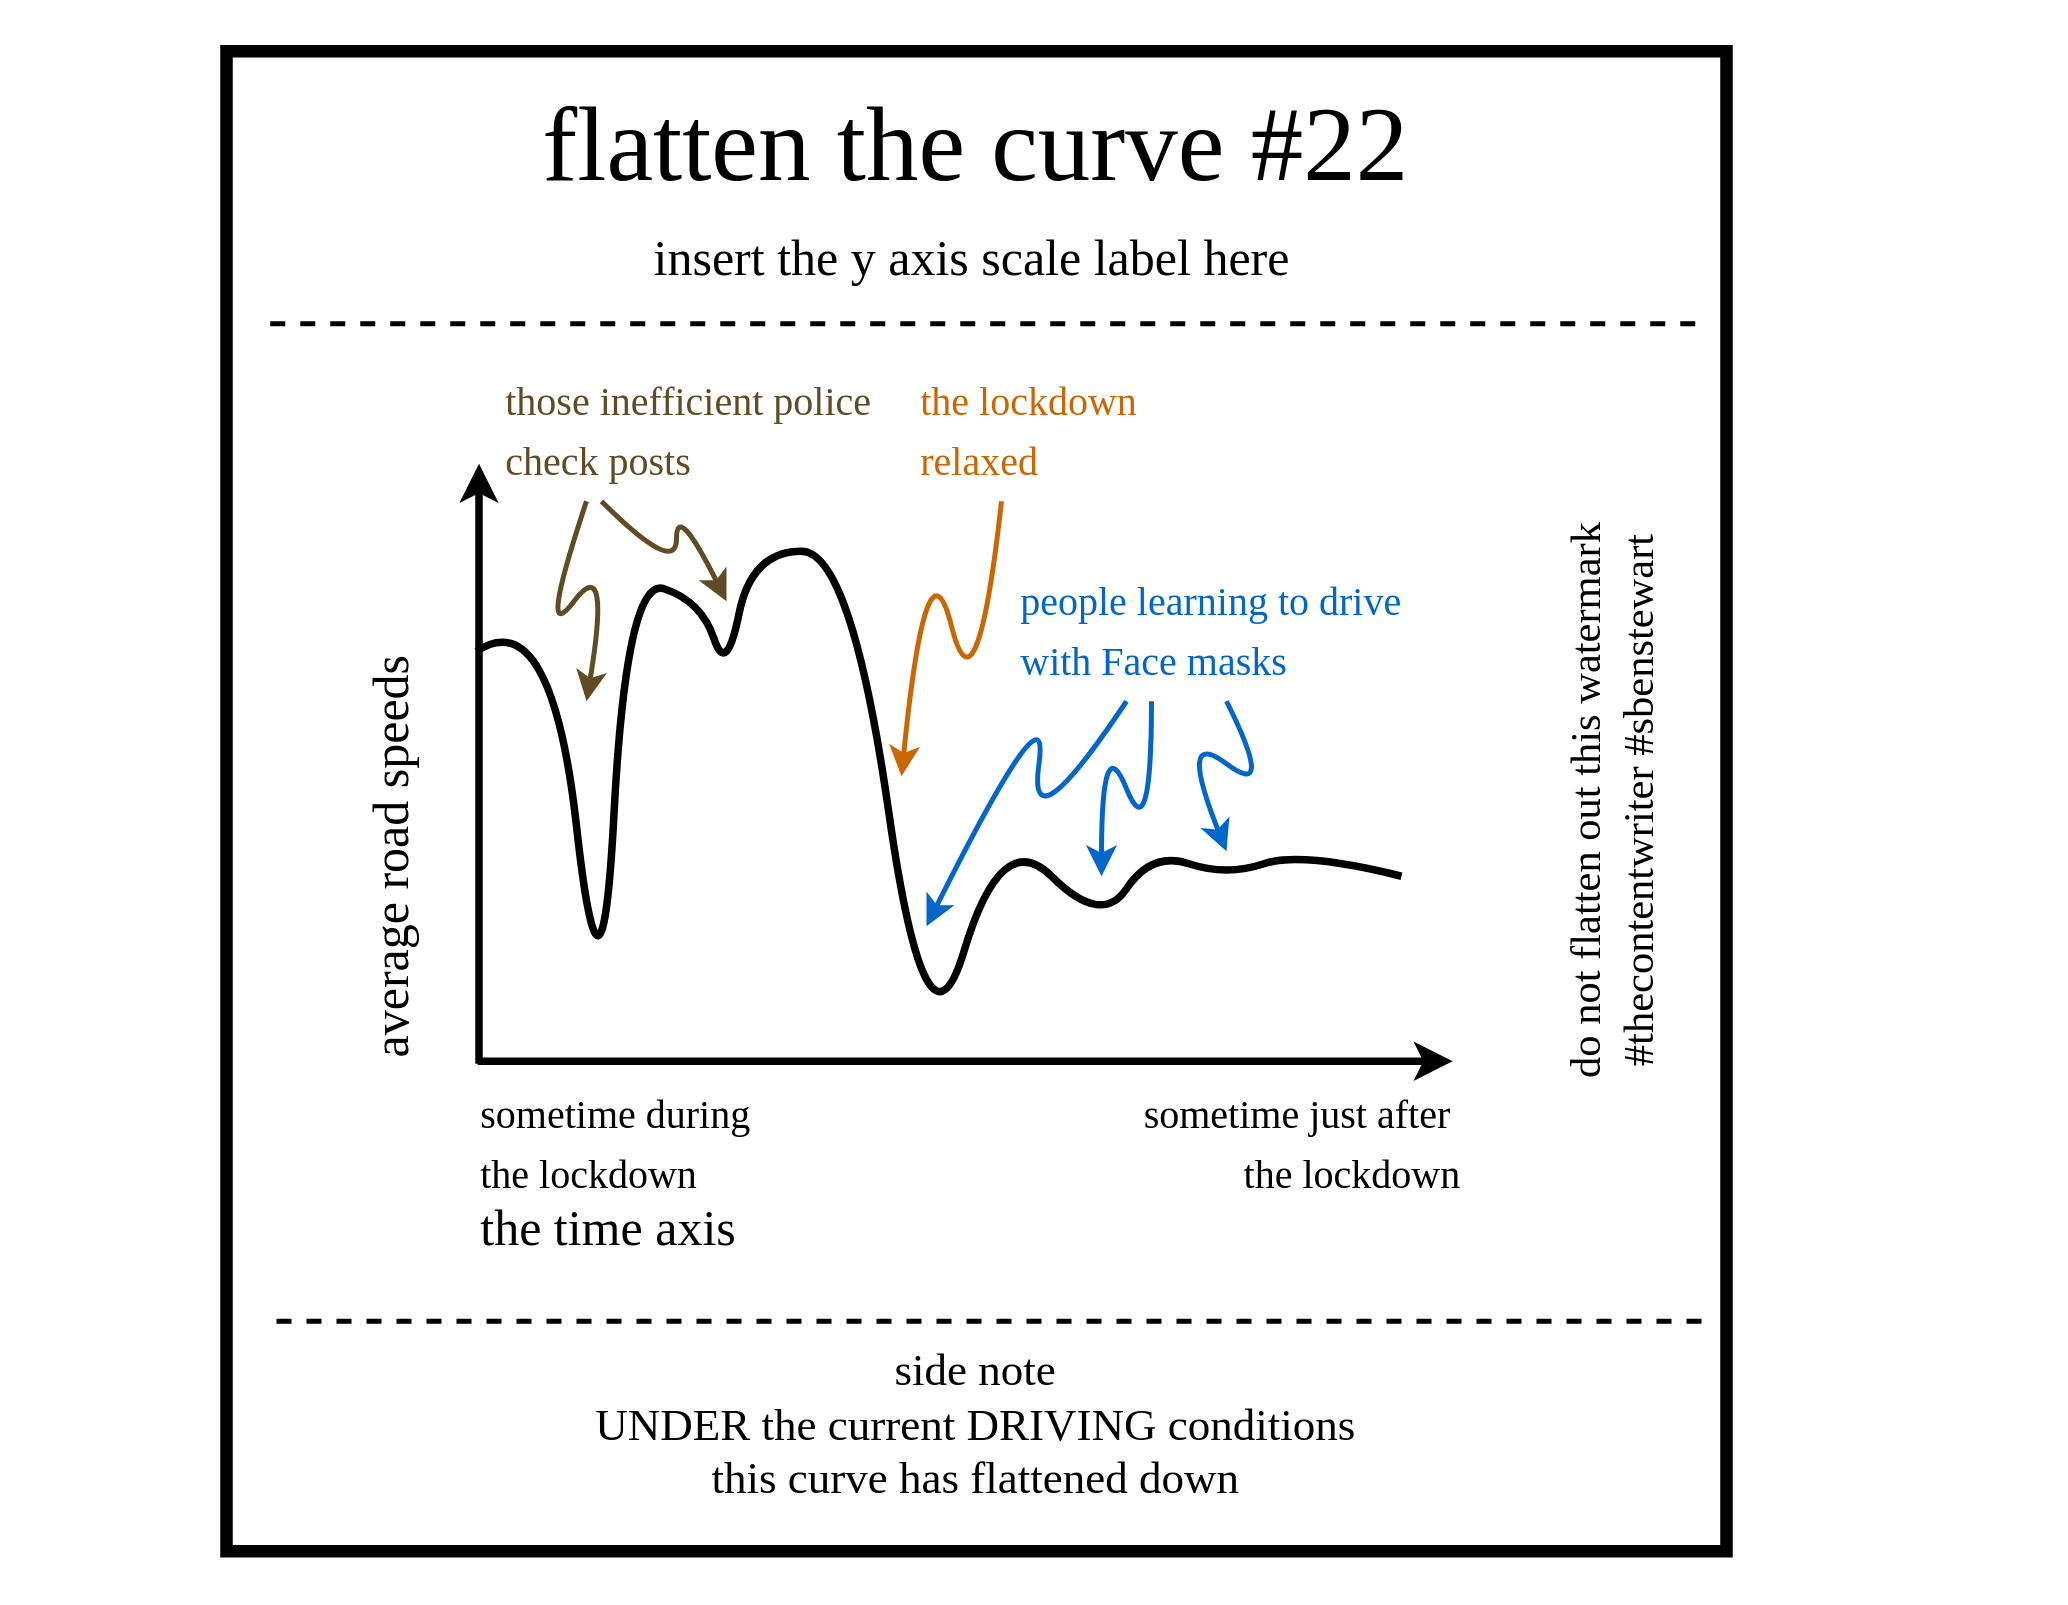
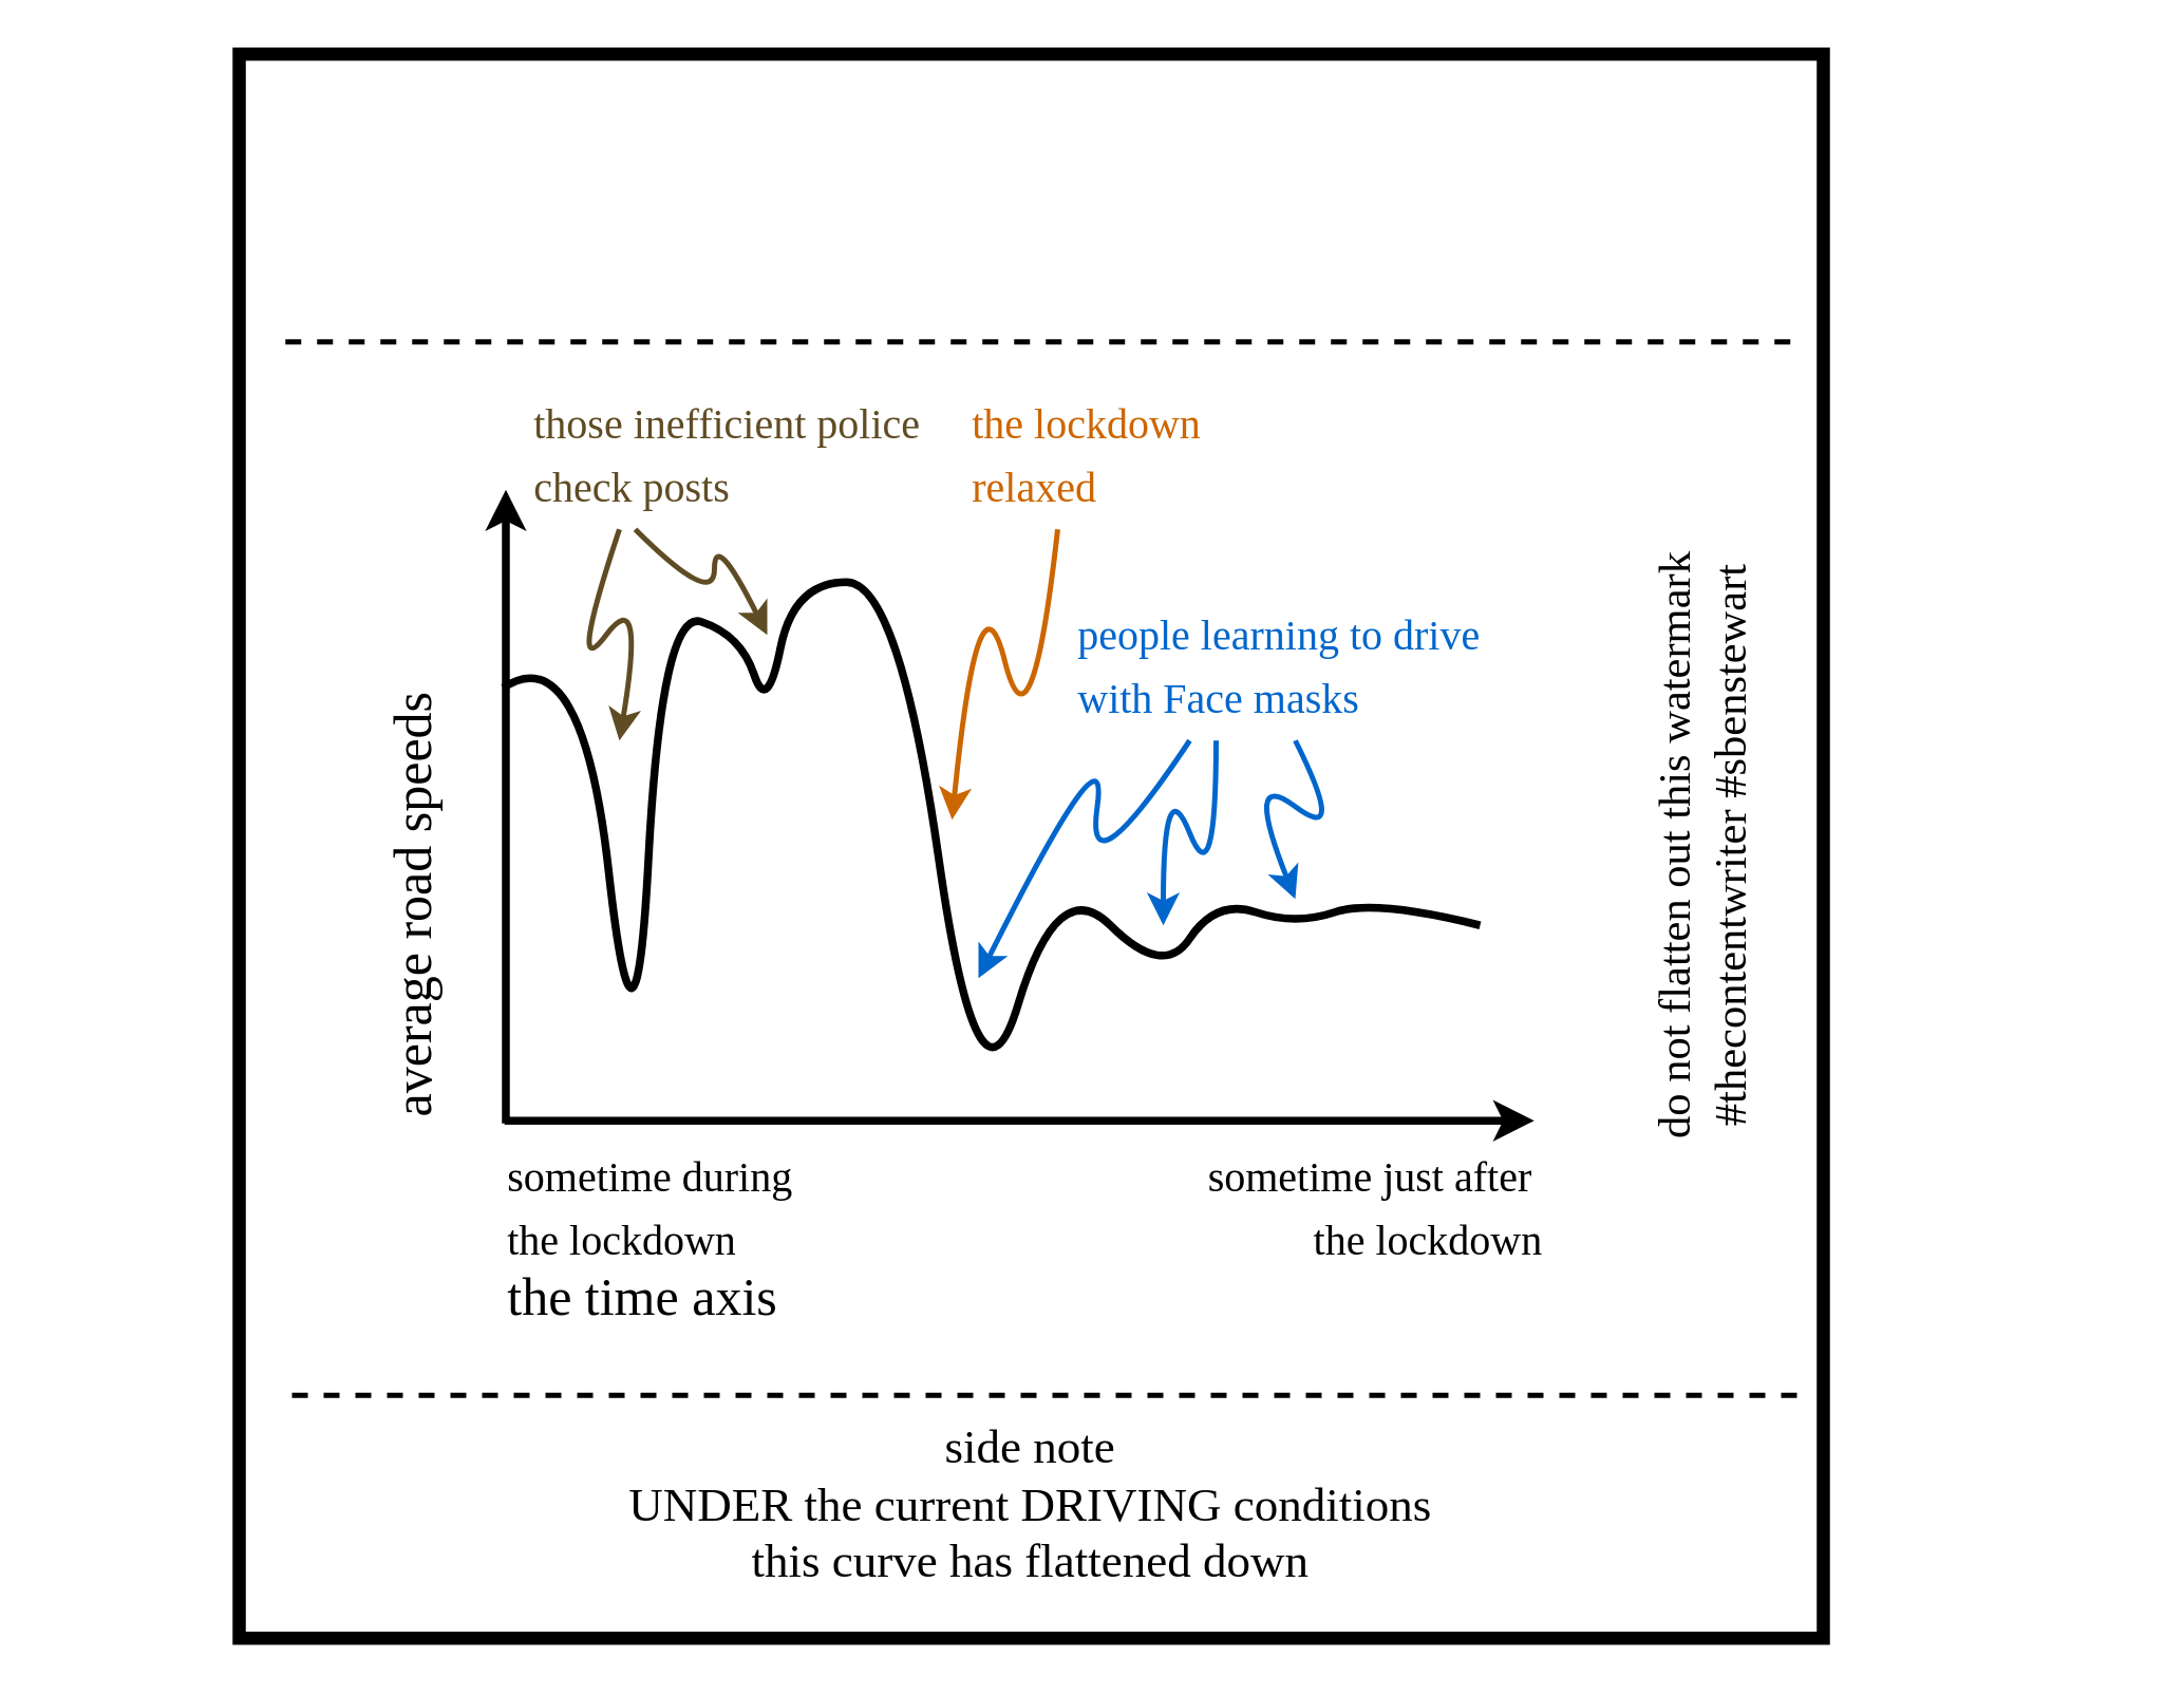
  <mxCell id="0" />
  <mxCell id="1" parent="0" />
  <mxCell id="2" value="" style="whiteSpace=wrap;html=1;aspect=fixed;strokeWidth=5;fillColor=none;fontFamily=xkcd;" parent="1" vertex="1"><mxGeometry x="90" y="20" width="600" height="600" as="geometry" /></mxCell>
- <mxCell id="3" value="&lt;font&gt;&lt;font style=&quot;font-size: 42px&quot;&gt;flatten the curve #22&lt;/font&gt;&lt;br&gt;&lt;/font&gt;" style="text;html=1;strokeColor=none;fillColor=none;align=center;verticalAlign=middle;whiteSpace=wrap;rounded=0;fontFamily=xkcd;" parent="1" vertex="1"><mxGeometry x="105" y="48" width="570" height="20" as="geometry" /></mxCell>
- <mxCell id="4" value="&lt;font&gt;&lt;font style=&quot;font-size: 20px&quot;&gt;insert the y axis scale label here&lt;/font&gt;&lt;br&gt;&lt;/font&gt;" style="text;html=1;strokeColor=none;fillColor=none;align=center;verticalAlign=middle;whiteSpace=wrap;rounded=0;fontFamily=xkcd;" parent="1" vertex="1"><mxGeometry x="129.25" y="92" width="518.5" height="20" as="geometry" /></mxCell>
  <mxCell id="5" value="" style="endArrow=none;dashed=1;html=1;strokeWidth=2;" parent="1" edge="1"><mxGeometry width="50" height="50" relative="1" as="geometry"><mxPoint x="677.5" y="129" as="sourcePoint" /><mxPoint x="102.5" y="129" as="targetPoint" /></mxGeometry></mxCell>
  <mxCell id="6" value="" style="endArrow=none;dashed=1;html=1;strokeWidth=2;" parent="1" edge="1"><mxGeometry width="50" height="50" relative="1" as="geometry"><mxPoint x="680" y="528" as="sourcePoint" /><mxPoint x="105" y="528" as="targetPoint" /></mxGeometry></mxCell>
  <mxCell id="7" value="&lt;font style=&quot;font-size: 18px&quot;&gt;&lt;span&gt;side note&lt;/span&gt;&lt;br&gt;UNDER the current DRIVING conditions&lt;br&gt;this curve has flattened down&lt;br&gt;&lt;/font&gt;" style="text;html=1;strokeColor=none;fillColor=none;align=center;verticalAlign=middle;whiteSpace=wrap;rounded=0;fontFamily=xkcd;" parent="1" vertex="1"><mxGeometry x="90" y="530" width="600" height="80" as="geometry" /></mxCell>
  <mxCell id="8" style="edgeStyle=orthogonalEdgeStyle;rounded=0;orthogonalLoop=1;jettySize=auto;html=1;exitX=0.5;exitY=1;exitDx=0;exitDy=0;strokeWidth=2;" parent="1" edge="1"><mxGeometry relative="1" as="geometry"><mxPoint x="541" y="381" as="sourcePoint" /><mxPoint x="541" y="381" as="targetPoint" /></mxGeometry></mxCell>
  <mxCell id="9" value="&lt;font style=&quot;font-size: 17px&quot;&gt;&lt;font style=&quot;font-size: 17px&quot;&gt;do not flatten out this watermark&lt;br&gt;&lt;/font&gt;#thecontentwriter #sbenstewart&lt;br&gt;&lt;/font&gt;" style="text;html=1;strokeColor=none;fillColor=none;align=center;verticalAlign=middle;whiteSpace=wrap;rounded=0;rotation=-90;fontFamily=xkcd;" parent="1" vertex="1"><mxGeometry x="485" y="310" width="320" height="20" as="geometry" /></mxCell>
  <mxCell id="10" value="average road speeds" style="text;html=1;strokeColor=none;fillColor=none;align=left;verticalAlign=middle;whiteSpace=wrap;rounded=0;fontFamily=xkcd;rotation=-90;fontSize=20;" parent="1" vertex="1"><mxGeometry x="20" y="280" width="270" height="20" as="geometry" /></mxCell>
  <mxCell id="11" value="&lt;font style=&quot;font-size: 20px&quot;&gt;the time axis&lt;/font&gt;" style="text;html=1;strokeColor=none;fillColor=none;align=left;verticalAlign=middle;whiteSpace=wrap;rounded=0;fontFamily=xkcd;rotation=0;fontSize=20;" parent="1" vertex="1"><mxGeometry x="190" y="480" width="240" height="20" as="geometry" /></mxCell>
  <mxCell id="12" value="&lt;font style=&quot;font-size: 16px&quot;&gt;sometime during&amp;nbsp;&lt;br&gt;the lockdown&lt;/font&gt;" style="text;html=1;strokeColor=none;fillColor=none;align=left;verticalAlign=middle;whiteSpace=wrap;rounded=0;fontFamily=xkcd;rotation=0;fontSize=20;" parent="1" vertex="1"><mxGeometry x="190" y="445" width="176" height="20" as="geometry" /></mxCell>
  <mxCell id="13" value="" style="endArrow=classic;html=1;strokeWidth=3;" parent="1" edge="1"><mxGeometry width="50" height="50" relative="1" as="geometry"><mxPoint x="191" y="425" as="sourcePoint" /><mxPoint x="191" y="185" as="targetPoint" /></mxGeometry></mxCell>
  <mxCell id="14" value="" style="endArrow=classic;html=1;strokeWidth=3;" parent="1" edge="1"><mxGeometry width="50" height="50" relative="1" as="geometry"><mxPoint x="190.5" y="424" as="sourcePoint" /><mxPoint x="580.5" y="424" as="targetPoint" /></mxGeometry></mxCell>
  <mxCell id="15" value="&lt;font style=&quot;font-size: 16px&quot;&gt;sometime just after&amp;nbsp;&lt;br&gt;the lockdown&lt;/font&gt;" style="text;html=1;strokeColor=none;fillColor=none;align=right;verticalAlign=middle;whiteSpace=wrap;rounded=0;fontFamily=xkcd;rotation=0;fontSize=20;" parent="1" vertex="1"><mxGeometry x="410" y="445" width="176" height="20" as="geometry" /></mxCell>
  <mxCell id="16" value="" style="curved=1;endArrow=none;html=1;strokeWidth=3;endFill=0;" edge="1" parent="1"><mxGeometry width="50" height="50" relative="1" as="geometry"><mxPoint x="190" y="260" as="sourcePoint" /><mxPoint x="560" y="350" as="targetPoint" /><Array as="points"><mxPoint x="220" y="240" /><mxPoint x="240" y="420" /><mxPoint x="250" y="230" /><mxPoint x="280" y="240" /><mxPoint x="290" y="270" /><mxPoint x="300" y="220" /><mxPoint x="340" y="220" /><mxPoint x="370" y="430" /><mxPoint x="400" y="330" /><mxPoint x="440" y="370" /><mxPoint x="460" y="340" /><mxPoint x="490" y="350" /><mxPoint x="520" y="340" /></Array></mxGeometry></mxCell>
  <mxCell id="17" value="&lt;span style=&quot;font-size: 16px&quot;&gt;&lt;font color=&quot;#5f4c24&quot;&gt;those inefficient police check posts&lt;/font&gt;&lt;/span&gt;" style="text;html=1;strokeColor=none;fillColor=none;align=left;verticalAlign=middle;whiteSpace=wrap;rounded=0;fontFamily=xkcd;rotation=0;fontSize=20;" vertex="1" parent="1"><mxGeometry x="200" y="160" width="176" height="20" as="geometry" /></mxCell>
  <mxCell id="18" value="" style="curved=1;endArrow=classic;html=1;strokeWidth=2;strokeColor=#5F4C24;" edge="1" parent="1"><mxGeometry width="50" height="50" relative="1" as="geometry"><mxPoint x="234" y="200" as="sourcePoint" /><mxPoint x="234" y="280" as="targetPoint" /><Array as="points"><mxPoint x="214" y="260" /><mxPoint x="244" y="220" /></Array></mxGeometry></mxCell>
  <mxCell id="19" value="" style="curved=1;endArrow=classic;html=1;strokeWidth=2;strokeColor=#5F4C24;" edge="1" parent="1"><mxGeometry width="50" height="50" relative="1" as="geometry"><mxPoint x="240" y="200" as="sourcePoint" /><mxPoint x="290" y="240" as="targetPoint" /><Array as="points"><mxPoint x="270" y="230" /><mxPoint x="270" y="200" /></Array></mxGeometry></mxCell>
  <mxCell id="20" value="&lt;span style=&quot;font-size: 16px&quot;&gt;&lt;font color=&quot;#cc6600&quot;&gt;the lockdown relaxed&lt;/font&gt;&lt;/span&gt;" style="text;html=1;strokeColor=none;fillColor=none;align=left;verticalAlign=middle;whiteSpace=wrap;rounded=0;fontFamily=xkcd;rotation=0;fontSize=20;" vertex="1" parent="1"><mxGeometry x="366" y="160" width="120" height="20" as="geometry" /></mxCell>
  <mxCell id="21" value="" style="curved=1;endArrow=classic;html=1;strokeWidth=2;strokeColor=#CC6600;" edge="1" parent="1"><mxGeometry width="50" height="50" relative="1" as="geometry"><mxPoint x="400" y="200" as="sourcePoint" /><mxPoint x="360" y="310" as="targetPoint" /><Array as="points"><mxPoint x="390" y="290" /><mxPoint x="370" y="210" /></Array></mxGeometry></mxCell>
  <mxCell id="22" value="&lt;span style=&quot;font-size: 16px&quot;&gt;&lt;font color=&quot;#0066cc&quot;&gt;people learning to drive with Face masks&lt;/font&gt;&lt;/span&gt;" style="text;html=1;strokeColor=none;fillColor=none;align=left;verticalAlign=middle;whiteSpace=wrap;rounded=0;fontFamily=xkcd;rotation=0;fontSize=20;" vertex="1" parent="1"><mxGeometry x="406" y="240" width="184" height="20" as="geometry" /></mxCell>
  <mxCell id="23" value="" style="curved=1;endArrow=classic;html=1;strokeWidth=2;strokeColor=#0066CC;" edge="1" parent="1"><mxGeometry width="50" height="50" relative="1" as="geometry"><mxPoint x="450" y="280" as="sourcePoint" /><mxPoint x="370" y="370" as="targetPoint" /><Array as="points"><mxPoint x="410" y="340" /><mxPoint x="420" y="270" /></Array></mxGeometry></mxCell>
  <mxCell id="24" value="" style="curved=1;endArrow=classic;html=1;strokeWidth=2;strokeColor=#0066CC;" edge="1" parent="1"><mxGeometry width="50" height="50" relative="1" as="geometry"><mxPoint x="460" y="280" as="sourcePoint" /><mxPoint x="440" y="350" as="targetPoint" /><Array as="points"><mxPoint x="460" y="340" /><mxPoint x="440" y="290" /></Array></mxGeometry></mxCell>
  <mxCell id="25" value="" style="curved=1;endArrow=classic;html=1;strokeWidth=2;strokeColor=#0066CC;" edge="1" parent="1"><mxGeometry width="50" height="50" relative="1" as="geometry"><mxPoint x="490" y="280" as="sourcePoint" /><mxPoint x="490" y="340" as="targetPoint" /><Array as="points"><mxPoint x="510" y="320" /><mxPoint x="470" y="290" /></Array></mxGeometry></mxCell>
